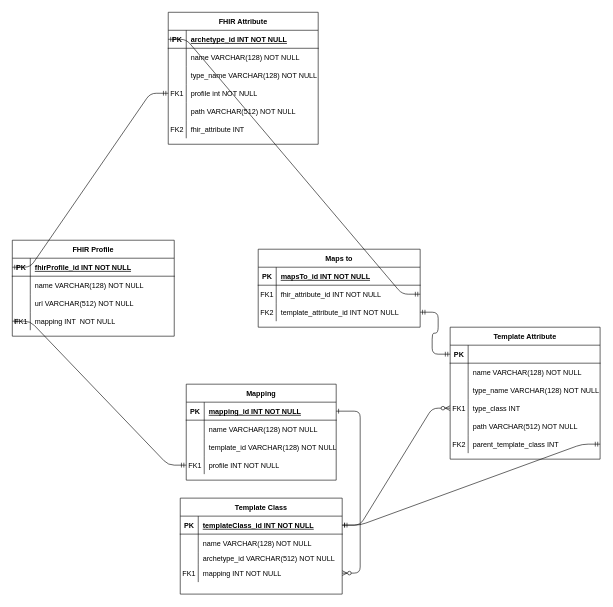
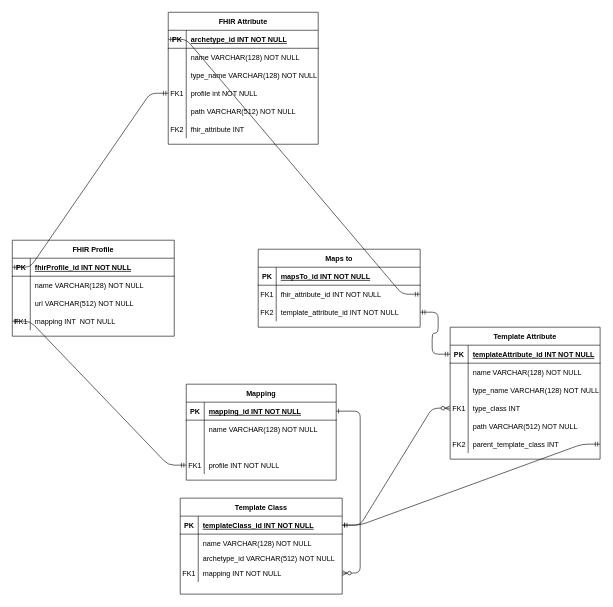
  <mxCell id="0" />
  <mxCell id="1" parent="0" />
  <mxCell id="2" value="" style="edgeStyle=entityRelationEdgeStyle;fontSize=12;html=1;endArrow=ERmandOne;startArrow=ERmandOne;entryX=0;entryY=0.5;entryDx=0;entryDy=0;jumpSize=7;exitX=0;exitY=0.5;exitDx=0;exitDy=0;" edge="1" parent="1" source="47" target="60"><mxGeometry width="100" height="100" relative="1" as="geometry"><mxPoint x="350" y="885" as="sourcePoint" /><mxPoint x="300" y="1225" as="targetPoint" /></mxGeometry></mxCell>
  <mxCell id="3" value="" style="edgeStyle=entityRelationEdgeStyle;endArrow=ERzeroToMany;startArrow=ERone;endFill=1;startFill=0;" parent="1" source="38" target="15" edge="1"><mxGeometry width="100" height="100" relative="1" as="geometry"><mxPoint x="590" y="1340" as="sourcePoint" /><mxPoint x="690" y="1240" as="targetPoint" /></mxGeometry></mxCell>
  <mxCell id="4" value="" style="edgeStyle=entityRelationEdgeStyle;endArrow=ERzeroToMany;startArrow=ERone;endFill=1;startFill=0;" parent="1" source="6" target="28" edge="1"><mxGeometry width="100" height="100" relative="1" as="geometry"><mxPoint x="650" y="800" as="sourcePoint" /><mxPoint x="710" y="825" as="targetPoint" /></mxGeometry></mxCell>
  <mxCell id="5" value="Template Class" style="shape=table;startSize=30;container=1;collapsible=1;childLayout=tableLayout;fixedRows=1;rowLines=0;fontStyle=1;align=center;resizeLast=1;" parent="1" vertex="1"><mxGeometry x="300" y="830" width="270" height="160" as="geometry" /></mxCell>
  <mxCell id="6" value="" style="shape=partialRectangle;collapsible=0;dropTarget=0;pointerEvents=0;fillColor=none;points=[[0,0.5],[1,0.5]];portConstraint=eastwest;top=0;left=0;right=0;bottom=1;" parent="5" vertex="1"><mxGeometry y="30" width="270" height="30" as="geometry" /></mxCell>
  <mxCell id="7" value="PK" style="shape=partialRectangle;overflow=hidden;connectable=0;fillColor=none;top=0;left=0;bottom=0;right=0;fontStyle=1;" parent="6" vertex="1"><mxGeometry width="30" height="30" as="geometry" /></mxCell>
  <mxCell id="8" value="templateClass_id INT NOT NULL " style="shape=partialRectangle;overflow=hidden;connectable=0;fillColor=none;top=0;left=0;bottom=0;right=0;align=left;spacingLeft=6;fontStyle=5;" parent="6" vertex="1"><mxGeometry x="30" width="240" height="30" as="geometry" /></mxCell>
  <mxCell id="9" style="shape=partialRectangle;collapsible=0;dropTarget=0;pointerEvents=0;fillColor=none;points=[[0,0.5],[1,0.5]];portConstraint=eastwest;top=0;left=0;right=0;bottom=0;" vertex="1" parent="5"><mxGeometry y="60" width="270" height="30" as="geometry" /></mxCell>
  <mxCell id="10" style="shape=partialRectangle;overflow=hidden;connectable=0;fillColor=none;top=0;left=0;bottom=0;right=0;" vertex="1" parent="9"><mxGeometry width="30" height="30" as="geometry" /></mxCell>
  <mxCell id="11" value="name VARCHAR(128) NOT NULL" style="shape=partialRectangle;overflow=hidden;connectable=0;fillColor=none;top=0;left=0;bottom=0;right=0;align=left;spacingLeft=6;" vertex="1" parent="9"><mxGeometry x="30" width="240" height="30" as="geometry" /></mxCell>
  <mxCell id="12" value="" style="shape=partialRectangle;collapsible=0;dropTarget=0;pointerEvents=0;fillColor=none;points=[[0,0.5],[1,0.5]];portConstraint=eastwest;top=0;left=0;right=0;bottom=0;" parent="5" vertex="1"><mxGeometry y="90" width="270" height="20" as="geometry" /></mxCell>
  <mxCell id="13" value="" style="shape=partialRectangle;overflow=hidden;connectable=0;fillColor=none;top=0;left=0;bottom=0;right=0;" parent="12" vertex="1"><mxGeometry width="30" height="20" as="geometry" /></mxCell>
  <mxCell id="14" value="archetype_id VARCHAR(512) NOT NULL" style="shape=partialRectangle;overflow=hidden;connectable=0;fillColor=none;top=0;left=0;bottom=0;right=0;align=left;spacingLeft=6;" parent="12" vertex="1"><mxGeometry x="30" width="240" height="20" as="geometry" /></mxCell>
  <mxCell id="15" value="" style="shape=partialRectangle;collapsible=0;dropTarget=0;pointerEvents=0;fillColor=none;points=[[0,0.5],[1,0.5]];portConstraint=eastwest;top=0;left=0;right=0;bottom=0;" parent="5" vertex="1"><mxGeometry y="110" width="270" height="30" as="geometry" /></mxCell>
  <mxCell id="16" value="FK1" style="shape=partialRectangle;overflow=hidden;connectable=0;fillColor=none;top=0;left=0;bottom=0;right=0;" parent="15" vertex="1"><mxGeometry width="30" height="30" as="geometry" /></mxCell>
  <mxCell id="17" value="mapping INT NOT NULL " style="shape=partialRectangle;overflow=hidden;connectable=0;fillColor=none;top=0;left=0;bottom=0;right=0;align=left;spacingLeft=6;" parent="15" vertex="1"><mxGeometry x="30" width="240" height="30" as="geometry" /></mxCell>
  <mxCell id="18" value="Template Attribute" style="shape=table;startSize=30;container=1;collapsible=1;childLayout=tableLayout;fixedRows=1;rowLines=0;fontStyle=1;align=center;resizeLast=1;" parent="1" vertex="1"><mxGeometry x="750" y="545" width="250" height="220" as="geometry" /></mxCell>
  <mxCell id="19" value="" style="shape=partialRectangle;collapsible=0;dropTarget=0;pointerEvents=0;fillColor=none;points=[[0,0.5],[1,0.5]];portConstraint=eastwest;top=0;left=0;right=0;bottom=1;" parent="18" vertex="1"><mxGeometry y="30" width="250" height="30" as="geometry" /></mxCell>
  <mxCell id="20" value="PK" style="shape=partialRectangle;overflow=hidden;connectable=0;fillColor=none;top=0;left=0;bottom=0;right=0;fontStyle=1;" parent="19" vertex="1"><mxGeometry width="30" height="30" as="geometry" /></mxCell>
+ <mxCell id="21" value="templateAttribute_id INT NOT NULL " style="shape=partialRectangle;overflow=hidden;connectable=0;fillColor=none;top=0;left=0;bottom=0;right=0;align=left;spacingLeft=6;fontStyle=5;" parent="19" vertex="1"><mxGeometry x="30" width="220" height="30" as="geometry" /></mxCell>
  <mxCell id="22" value="" style="shape=partialRectangle;collapsible=0;dropTarget=0;pointerEvents=0;fillColor=none;points=[[0,0.5],[1,0.5]];portConstraint=eastwest;top=0;left=0;right=0;bottom=0;" parent="18" vertex="1"><mxGeometry y="60" width="250" height="30" as="geometry" /></mxCell>
  <mxCell id="23" value="" style="shape=partialRectangle;overflow=hidden;connectable=0;fillColor=none;top=0;left=0;bottom=0;right=0;" parent="22" vertex="1"><mxGeometry width="30" height="30" as="geometry" /></mxCell>
  <mxCell id="24" value="name VARCHAR(128) NOT NULL" style="shape=partialRectangle;overflow=hidden;connectable=0;fillColor=none;top=0;left=0;bottom=0;right=0;align=left;spacingLeft=6;" parent="22" vertex="1"><mxGeometry x="30" width="220" height="30" as="geometry" /></mxCell>
  <mxCell id="25" style="shape=partialRectangle;collapsible=0;dropTarget=0;pointerEvents=0;fillColor=none;points=[[0,0.5],[1,0.5]];portConstraint=eastwest;top=0;left=0;right=0;bottom=0;" vertex="1" parent="18"><mxGeometry y="90" width="250" height="30" as="geometry" /></mxCell>
  <mxCell id="26" style="shape=partialRectangle;overflow=hidden;connectable=0;fillColor=none;top=0;left=0;bottom=0;right=0;" vertex="1" parent="25"><mxGeometry width="30" height="30" as="geometry" /></mxCell>
  <mxCell id="27" value="type_name VARCHAR(128) NOT NULL" style="shape=partialRectangle;overflow=hidden;connectable=0;fillColor=none;top=0;left=0;bottom=0;right=0;align=left;spacingLeft=6;" vertex="1" parent="25"><mxGeometry x="30" width="220" height="30" as="geometry" /></mxCell>
  <mxCell id="28" value="" style="shape=partialRectangle;collapsible=0;dropTarget=0;pointerEvents=0;fillColor=none;points=[[0,0.5],[1,0.5]];portConstraint=eastwest;top=0;left=0;right=0;bottom=0;" parent="18" vertex="1"><mxGeometry y="120" width="250" height="30" as="geometry" /></mxCell>
  <mxCell id="29" value="FK1" style="shape=partialRectangle;overflow=hidden;connectable=0;fillColor=none;top=0;left=0;bottom=0;right=0;" parent="28" vertex="1"><mxGeometry width="30" height="30" as="geometry" /></mxCell>
  <mxCell id="30" value="type_class INT" style="shape=partialRectangle;overflow=hidden;connectable=0;fillColor=none;top=0;left=0;bottom=0;right=0;align=left;spacingLeft=6;" parent="28" vertex="1"><mxGeometry x="30" width="220" height="30" as="geometry" /></mxCell>
  <mxCell id="31" style="shape=partialRectangle;collapsible=0;dropTarget=0;pointerEvents=0;fillColor=none;points=[[0,0.5],[1,0.5]];portConstraint=eastwest;top=0;left=0;right=0;bottom=0;" vertex="1" parent="18"><mxGeometry y="150" width="250" height="30" as="geometry" /></mxCell>
  <mxCell id="32" style="shape=partialRectangle;overflow=hidden;connectable=0;fillColor=none;top=0;left=0;bottom=0;right=0;" vertex="1" parent="31"><mxGeometry width="30" height="30" as="geometry" /></mxCell>
  <mxCell id="33" value="path VARCHAR(512) NOT NULL " style="shape=partialRectangle;overflow=hidden;connectable=0;fillColor=none;top=0;left=0;bottom=0;right=0;align=left;spacingLeft=6;labelBorderColor=none;" vertex="1" parent="31"><mxGeometry x="30" width="220" height="30" as="geometry" /></mxCell>
  <mxCell id="34" style="shape=partialRectangle;collapsible=0;dropTarget=0;pointerEvents=0;fillColor=none;points=[[0,0.5],[1,0.5]];portConstraint=eastwest;top=0;left=0;right=0;bottom=0;" vertex="1" parent="18"><mxGeometry y="180" width="250" height="30" as="geometry" /></mxCell>
  <mxCell id="35" value="FK2" style="shape=partialRectangle;overflow=hidden;connectable=0;fillColor=none;top=0;left=0;bottom=0;right=0;" vertex="1" parent="34"><mxGeometry width="30" height="30" as="geometry" /></mxCell>
  <mxCell id="36" value="parent_template_class INT " style="shape=partialRectangle;overflow=hidden;connectable=0;fillColor=none;top=0;left=0;bottom=0;right=0;align=left;spacingLeft=6;labelBorderColor=none;" vertex="1" parent="34"><mxGeometry x="30" width="220" height="30" as="geometry" /></mxCell>
  <mxCell id="37" value="Mapping" style="shape=table;startSize=30;container=1;collapsible=1;childLayout=tableLayout;fixedRows=1;rowLines=0;fontStyle=1;align=center;resizeLast=1;" parent="1" vertex="1"><mxGeometry x="310" y="640" width="250" height="160" as="geometry"><mxRectangle x="110" y="130" width="80" height="30" as="alternateBounds" /></mxGeometry></mxCell>
  <mxCell id="38" value="" style="shape=partialRectangle;collapsible=0;dropTarget=0;pointerEvents=0;fillColor=none;points=[[0,0.5],[1,0.5]];portConstraint=eastwest;top=0;left=0;right=0;bottom=1;" parent="37" vertex="1"><mxGeometry y="30" width="250" height="30" as="geometry" /></mxCell>
  <mxCell id="39" value="PK" style="shape=partialRectangle;overflow=hidden;connectable=0;fillColor=none;top=0;left=0;bottom=0;right=0;fontStyle=1;" parent="38" vertex="1"><mxGeometry width="30" height="30" as="geometry" /></mxCell>
  <mxCell id="40" value="mapping_id INT NOT NULL " style="shape=partialRectangle;overflow=hidden;connectable=0;fillColor=none;top=0;left=0;bottom=0;right=0;align=left;spacingLeft=6;fontStyle=5;" parent="38" vertex="1"><mxGeometry x="30" width="220" height="30" as="geometry" /></mxCell>
  <mxCell id="41" value="" style="shape=partialRectangle;collapsible=0;dropTarget=0;pointerEvents=0;fillColor=none;points=[[0,0.5],[1,0.5]];portConstraint=eastwest;top=0;left=0;right=0;bottom=0;" parent="37" vertex="1"><mxGeometry y="60" width="250" height="30" as="geometry" /></mxCell>
  <mxCell id="42" value="&#10;&#10;&#10;&#10;" style="shape=partialRectangle;overflow=hidden;connectable=0;fillColor=none;top=0;left=0;bottom=0;right=0;" parent="41" vertex="1"><mxGeometry width="30" height="30" as="geometry" /></mxCell>
  <mxCell id="43" value="name VARCHAR(128) NOT NULL" style="shape=partialRectangle;overflow=hidden;connectable=0;fillColor=none;top=0;left=0;bottom=0;right=0;align=left;spacingLeft=6;" parent="41" vertex="1"><mxGeometry x="30" width="220" height="30" as="geometry" /></mxCell>
  <mxCell id="44" style="shape=partialRectangle;collapsible=0;dropTarget=0;pointerEvents=0;fillColor=none;points=[[0,0.5],[1,0.5]];portConstraint=eastwest;top=0;left=0;right=0;bottom=0;" vertex="1" parent="37"><mxGeometry y="90" width="250" height="30" as="geometry" /></mxCell>
  <mxCell id="45" style="shape=partialRectangle;overflow=hidden;connectable=0;fillColor=none;top=0;left=0;bottom=0;right=0;" vertex="1" parent="44"><mxGeometry width="30" height="30" as="geometry" /></mxCell>
- <mxCell id="46" value="template_id VARCHAR(128) NOT NULL" style="shape=partialRectangle;overflow=hidden;connectable=0;fillColor=none;top=0;left=0;bottom=0;right=0;align=left;spacingLeft=6;" vertex="1" parent="44"><mxGeometry x="30" width="220" height="30" as="geometry" /></mxCell>
  <mxCell id="47" style="shape=partialRectangle;collapsible=0;dropTarget=0;pointerEvents=0;fillColor=none;points=[[0,0.5],[1,0.5]];portConstraint=eastwest;top=0;left=0;right=0;bottom=0;" vertex="1" parent="37"><mxGeometry y="120" width="250" height="30" as="geometry" /></mxCell>
  <mxCell id="48" value="FK1" style="shape=partialRectangle;overflow=hidden;connectable=0;fillColor=none;top=0;left=0;bottom=0;right=0;" vertex="1" parent="47"><mxGeometry width="30" height="30" as="geometry" /></mxCell>
  <mxCell id="49" value="profile INT NOT NULL" style="shape=partialRectangle;overflow=hidden;connectable=0;fillColor=none;top=0;left=0;bottom=0;right=0;align=left;spacingLeft=6;" vertex="1" parent="47"><mxGeometry x="30" width="220" height="30" as="geometry" /></mxCell>
  <mxCell id="50" value="FHIR Profile" style="shape=table;startSize=30;container=1;collapsible=1;childLayout=tableLayout;fixedRows=1;rowLines=0;fontStyle=1;align=center;resizeLast=1;" vertex="1" parent="1"><mxGeometry x="20" y="400" width="270" height="160" as="geometry" /></mxCell>
  <mxCell id="51" value="" style="shape=partialRectangle;collapsible=0;dropTarget=0;pointerEvents=0;fillColor=none;points=[[0,0.5],[1,0.5]];portConstraint=eastwest;top=0;left=0;right=0;bottom=1;" vertex="1" parent="50"><mxGeometry y="30" width="270" height="30" as="geometry" /></mxCell>
  <mxCell id="52" value="PK" style="shape=partialRectangle;overflow=hidden;connectable=0;fillColor=none;top=0;left=0;bottom=0;right=0;fontStyle=1;" vertex="1" parent="51"><mxGeometry width="30" height="30" as="geometry" /></mxCell>
  <mxCell id="53" value="fhirProfile_id INT NOT NULL " style="shape=partialRectangle;overflow=hidden;connectable=0;fillColor=none;top=0;left=0;bottom=0;right=0;align=left;spacingLeft=6;fontStyle=5;" vertex="1" parent="51"><mxGeometry x="30" width="240" height="30" as="geometry" /></mxCell>
  <mxCell id="54" style="shape=partialRectangle;collapsible=0;dropTarget=0;pointerEvents=0;fillColor=none;points=[[0,0.5],[1,0.5]];portConstraint=eastwest;top=0;left=0;right=0;bottom=0;" vertex="1" parent="50"><mxGeometry y="60" width="270" height="30" as="geometry" /></mxCell>
  <mxCell id="55" style="shape=partialRectangle;overflow=hidden;connectable=0;fillColor=none;top=0;left=0;bottom=0;right=0;" vertex="1" parent="54"><mxGeometry width="30" height="30" as="geometry" /></mxCell>
  <mxCell id="56" value="name VARCHAR(128) NOT NULL" style="shape=partialRectangle;overflow=hidden;connectable=0;fillColor=none;top=0;left=0;bottom=0;right=0;align=left;spacingLeft=6;" vertex="1" parent="54"><mxGeometry x="30" width="240" height="30" as="geometry" /></mxCell>
  <mxCell id="57" value="" style="shape=partialRectangle;collapsible=0;dropTarget=0;pointerEvents=0;fillColor=none;points=[[0,0.5],[1,0.5]];portConstraint=eastwest;top=0;left=0;right=0;bottom=0;" vertex="1" parent="50"><mxGeometry y="90" width="270" height="30" as="geometry" /></mxCell>
  <mxCell id="58" value="" style="shape=partialRectangle;overflow=hidden;connectable=0;fillColor=none;top=0;left=0;bottom=0;right=0;" vertex="1" parent="57"><mxGeometry width="30" height="30" as="geometry" /></mxCell>
  <mxCell id="59" value="url VARCHAR(512) NOT NULL" style="shape=partialRectangle;overflow=hidden;connectable=0;fillColor=none;top=0;left=0;bottom=0;right=0;align=left;spacingLeft=6;" vertex="1" parent="57"><mxGeometry x="30" width="240" height="30" as="geometry" /></mxCell>
  <mxCell id="60" value="" style="shape=partialRectangle;collapsible=0;dropTarget=0;pointerEvents=0;fillColor=none;points=[[0,0.5],[1,0.5]];portConstraint=eastwest;top=0;left=0;right=0;bottom=0;" vertex="1" parent="50"><mxGeometry y="120" width="270" height="30" as="geometry" /></mxCell>
  <mxCell id="61" value="FK1" style="shape=partialRectangle;overflow=hidden;connectable=0;fillColor=none;top=0;left=0;bottom=0;right=0;" vertex="1" parent="60"><mxGeometry width="30" height="30" as="geometry" /></mxCell>
  <mxCell id="62" value="mapping INT  NOT NULL" style="shape=partialRectangle;overflow=hidden;connectable=0;fillColor=none;top=0;left=0;bottom=0;right=0;align=left;spacingLeft=6;" vertex="1" parent="60"><mxGeometry x="30" width="240" height="30" as="geometry" /></mxCell>
  <mxCell id="63" value="FHIR Attribute" style="shape=table;startSize=30;container=1;collapsible=1;childLayout=tableLayout;fixedRows=1;rowLines=0;fontStyle=1;align=center;resizeLast=1;" vertex="1" parent="1"><mxGeometry x="280" y="20" width="250" height="220" as="geometry" /></mxCell>
  <mxCell id="64" value="" style="shape=partialRectangle;collapsible=0;dropTarget=0;pointerEvents=0;fillColor=none;points=[[0,0.5],[1,0.5]];portConstraint=eastwest;top=0;left=0;right=0;bottom=1;" vertex="1" parent="63"><mxGeometry y="30" width="250" height="30" as="geometry" /></mxCell>
  <mxCell id="65" value="PK" style="shape=partialRectangle;overflow=hidden;connectable=0;fillColor=none;top=0;left=0;bottom=0;right=0;fontStyle=1;" vertex="1" parent="64"><mxGeometry width="30" height="30" as="geometry" /></mxCell>
  <mxCell id="66" value="archetype_id INT NOT NULL " style="shape=partialRectangle;overflow=hidden;connectable=0;fillColor=none;top=0;left=0;bottom=0;right=0;align=left;spacingLeft=6;fontStyle=5;" vertex="1" parent="64"><mxGeometry x="30" width="220" height="30" as="geometry" /></mxCell>
  <mxCell id="67" value="" style="shape=partialRectangle;collapsible=0;dropTarget=0;pointerEvents=0;fillColor=none;points=[[0,0.5],[1,0.5]];portConstraint=eastwest;top=0;left=0;right=0;bottom=0;" vertex="1" parent="63"><mxGeometry y="60" width="250" height="30" as="geometry" /></mxCell>
  <mxCell id="68" value="" style="shape=partialRectangle;overflow=hidden;connectable=0;fillColor=none;top=0;left=0;bottom=0;right=0;" vertex="1" parent="67"><mxGeometry width="30" height="30" as="geometry" /></mxCell>
  <mxCell id="69" value="name VARCHAR(128) NOT NULL" style="shape=partialRectangle;overflow=hidden;connectable=0;fillColor=none;top=0;left=0;bottom=0;right=0;align=left;spacingLeft=6;" vertex="1" parent="67"><mxGeometry x="30" width="220" height="30" as="geometry" /></mxCell>
  <mxCell id="70" style="shape=partialRectangle;collapsible=0;dropTarget=0;pointerEvents=0;fillColor=none;points=[[0,0.5],[1,0.5]];portConstraint=eastwest;top=0;left=0;right=0;bottom=0;" vertex="1" parent="63"><mxGeometry y="90" width="250" height="30" as="geometry" /></mxCell>
  <mxCell id="71" style="shape=partialRectangle;overflow=hidden;connectable=0;fillColor=none;top=0;left=0;bottom=0;right=0;" vertex="1" parent="70"><mxGeometry width="30" height="30" as="geometry" /></mxCell>
  <mxCell id="72" value="type_name VARCHAR(128) NOT NULL" style="shape=partialRectangle;overflow=hidden;connectable=0;fillColor=none;top=0;left=0;bottom=0;right=0;align=left;spacingLeft=6;" vertex="1" parent="70"><mxGeometry x="30" width="220" height="30" as="geometry" /></mxCell>
  <mxCell id="73" value="" style="shape=partialRectangle;collapsible=0;dropTarget=0;pointerEvents=0;fillColor=none;points=[[0,0.5],[1,0.5]];portConstraint=eastwest;top=0;left=0;right=0;bottom=0;" vertex="1" parent="63"><mxGeometry y="120" width="250" height="30" as="geometry" /></mxCell>
  <mxCell id="74" value="FK1" style="shape=partialRectangle;overflow=hidden;connectable=0;fillColor=none;top=0;left=0;bottom=0;right=0;" vertex="1" parent="73"><mxGeometry width="30" height="30" as="geometry" /></mxCell>
  <mxCell id="75" value="profile int NOT NULL " style="shape=partialRectangle;overflow=hidden;connectable=0;fillColor=none;top=0;left=0;bottom=0;right=0;align=left;spacingLeft=6;" vertex="1" parent="73"><mxGeometry x="30" width="220" height="30" as="geometry" /></mxCell>
  <mxCell id="76" style="shape=partialRectangle;collapsible=0;dropTarget=0;pointerEvents=0;fillColor=none;points=[[0,0.5],[1,0.5]];portConstraint=eastwest;top=0;left=0;right=0;bottom=0;" vertex="1" parent="63"><mxGeometry y="150" width="250" height="30" as="geometry" /></mxCell>
  <mxCell id="77" style="shape=partialRectangle;overflow=hidden;connectable=0;fillColor=none;top=0;left=0;bottom=0;right=0;" vertex="1" parent="76"><mxGeometry width="30" height="30" as="geometry" /></mxCell>
  <mxCell id="78" value="path VARCHAR(512) NOT NULL " style="shape=partialRectangle;overflow=hidden;connectable=0;fillColor=none;top=0;left=0;bottom=0;right=0;align=left;spacingLeft=6;labelBorderColor=none;" vertex="1" parent="76"><mxGeometry x="30" width="220" height="30" as="geometry" /></mxCell>
  <mxCell id="79" style="shape=partialRectangle;collapsible=0;dropTarget=0;pointerEvents=0;fillColor=none;points=[[0,0.5],[1,0.5]];portConstraint=eastwest;top=0;left=0;right=0;bottom=0;" vertex="1" parent="63"><mxGeometry y="180" width="250" height="30" as="geometry" /></mxCell>
  <mxCell id="80" value="FK2" style="shape=partialRectangle;overflow=hidden;connectable=0;fillColor=none;top=0;left=0;bottom=0;right=0;" vertex="1" parent="79"><mxGeometry width="30" height="30" as="geometry" /></mxCell>
  <mxCell id="81" value="fhir_attribute INT " style="shape=partialRectangle;overflow=hidden;connectable=0;fillColor=none;top=0;left=0;bottom=0;right=0;align=left;spacingLeft=6;labelBorderColor=none;" vertex="1" parent="79"><mxGeometry x="30" width="220" height="30" as="geometry" /></mxCell>
  <mxCell id="82" value="Maps to" style="shape=table;startSize=30;container=1;collapsible=1;childLayout=tableLayout;fixedRows=1;rowLines=0;fontStyle=1;align=center;resizeLast=1;" vertex="1" parent="1"><mxGeometry x="430" y="415" width="270" height="130" as="geometry" /></mxCell>
  <mxCell id="83" value="" style="shape=partialRectangle;collapsible=0;dropTarget=0;pointerEvents=0;fillColor=none;points=[[0,0.5],[1,0.5]];portConstraint=eastwest;top=0;left=0;right=0;bottom=1;" vertex="1" parent="82"><mxGeometry y="30" width="270" height="30" as="geometry" /></mxCell>
  <mxCell id="84" value="PK" style="shape=partialRectangle;overflow=hidden;connectable=0;fillColor=none;top=0;left=0;bottom=0;right=0;fontStyle=1;" vertex="1" parent="83"><mxGeometry width="30" height="30" as="geometry" /></mxCell>
  <mxCell id="85" value="mapsTo_id INT NOT NULL " style="shape=partialRectangle;overflow=hidden;connectable=0;fillColor=none;top=0;left=0;bottom=0;right=0;align=left;spacingLeft=6;fontStyle=5;" vertex="1" parent="83"><mxGeometry x="30" width="240" height="30" as="geometry" /></mxCell>
  <mxCell id="86" style="shape=partialRectangle;collapsible=0;dropTarget=0;pointerEvents=0;fillColor=none;points=[[0,0.5],[1,0.5]];portConstraint=eastwest;top=0;left=0;right=0;bottom=0;" vertex="1" parent="82"><mxGeometry y="60" width="270" height="30" as="geometry" /></mxCell>
  <mxCell id="87" value="FK1" style="shape=partialRectangle;overflow=hidden;connectable=0;fillColor=none;top=0;left=0;bottom=0;right=0;" vertex="1" parent="86"><mxGeometry width="30" height="30" as="geometry" /></mxCell>
  <mxCell id="88" value="fhir_attribute_id INT NOT NULL" style="shape=partialRectangle;overflow=hidden;connectable=0;fillColor=none;top=0;left=0;bottom=0;right=0;align=left;spacingLeft=6;" vertex="1" parent="86"><mxGeometry x="30" width="240" height="30" as="geometry" /></mxCell>
  <mxCell id="89" value="" style="shape=partialRectangle;collapsible=0;dropTarget=0;pointerEvents=0;fillColor=none;points=[[0,0.5],[1,0.5]];portConstraint=eastwest;top=0;left=0;right=0;bottom=0;" vertex="1" parent="82"><mxGeometry y="90" width="270" height="30" as="geometry" /></mxCell>
  <mxCell id="90" value="FK2" style="shape=partialRectangle;overflow=hidden;connectable=0;fillColor=none;top=0;left=0;bottom=0;right=0;" vertex="1" parent="89"><mxGeometry width="30" height="30" as="geometry" /></mxCell>
  <mxCell id="91" value="template_attribute_id INT NOT NULL" style="shape=partialRectangle;overflow=hidden;connectable=0;fillColor=none;top=0;left=0;bottom=0;right=0;align=left;spacingLeft=6;" vertex="1" parent="89"><mxGeometry x="30" width="240" height="30" as="geometry" /></mxCell>
  <mxCell id="92" value="" style="edgeStyle=entityRelationEdgeStyle;fontSize=12;html=1;endArrow=ERmandOne;startArrow=ERmandOne;entryX=0;entryY=0.5;entryDx=0;entryDy=0;exitX=1;exitY=0.5;exitDx=0;exitDy=0;" edge="1" parent="1" source="89" target="19"><mxGeometry width="100" height="100" relative="1" as="geometry"><mxPoint x="610" y="1080" as="sourcePoint" /><mxPoint x="710" y="980" as="targetPoint" /></mxGeometry></mxCell>
  <mxCell id="93" value="" style="edgeStyle=entityRelationEdgeStyle;fontSize=12;html=1;endArrow=ERmandOne;startArrow=ERmandOne;entryX=1;entryY=0.5;entryDx=0;entryDy=0;exitX=0;exitY=0.5;exitDx=0;exitDy=0;" edge="1" parent="1" source="64" target="86"><mxGeometry width="100" height="100" relative="1" as="geometry"><mxPoint x="610" y="1080" as="sourcePoint" /><mxPoint x="710" y="980" as="targetPoint" /></mxGeometry></mxCell>
  <mxCell id="94" value="" style="edgeStyle=entityRelationEdgeStyle;fontSize=12;html=1;endArrow=ERmandOne;startArrow=ERmandOne;strokeColor=#000000;entryX=0;entryY=0.5;entryDx=0;entryDy=0;exitX=0;exitY=0.5;exitDx=0;exitDy=0;" edge="1" parent="1" source="51" target="73"><mxGeometry width="100" height="100" relative="1" as="geometry"><mxPoint x="370" y="330" as="sourcePoint" /><mxPoint x="470" y="230" as="targetPoint" /></mxGeometry></mxCell>
  <mxCell id="95" value="" style="edgeStyle=entityRelationEdgeStyle;fontSize=12;endArrow=ERmandOne;startArrow=ERmandOne;strokeColor=#000000;exitX=1;exitY=0.5;exitDx=0;exitDy=0;entryX=1;entryY=0.5;entryDx=0;entryDy=0;jumpStyle=none;" edge="1" parent="1" source="6" target="34"><mxGeometry width="100" height="100" relative="1" as="geometry"><mxPoint x="640" y="870" as="sourcePoint" /><mxPoint x="600" y="880" as="targetPoint" /></mxGeometry></mxCell>
